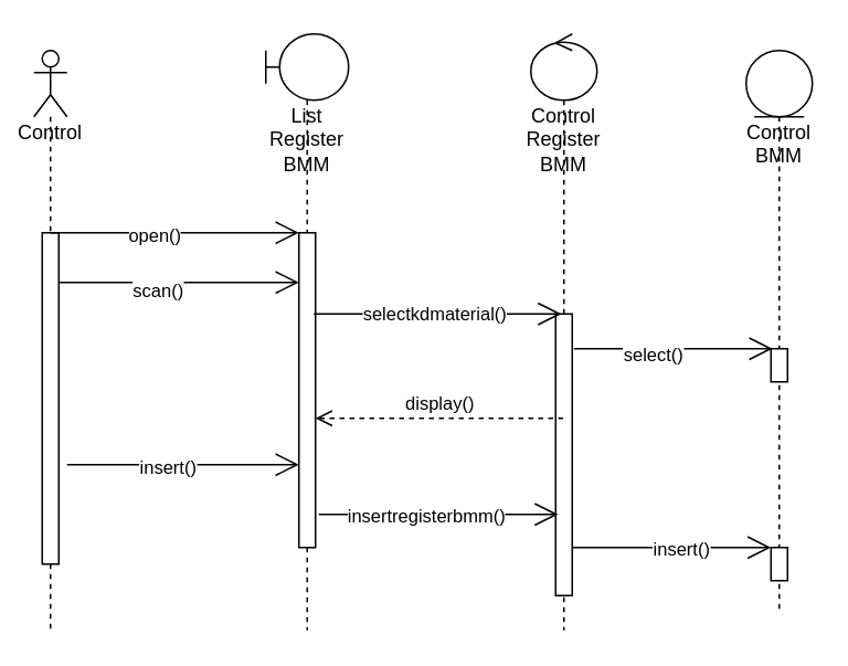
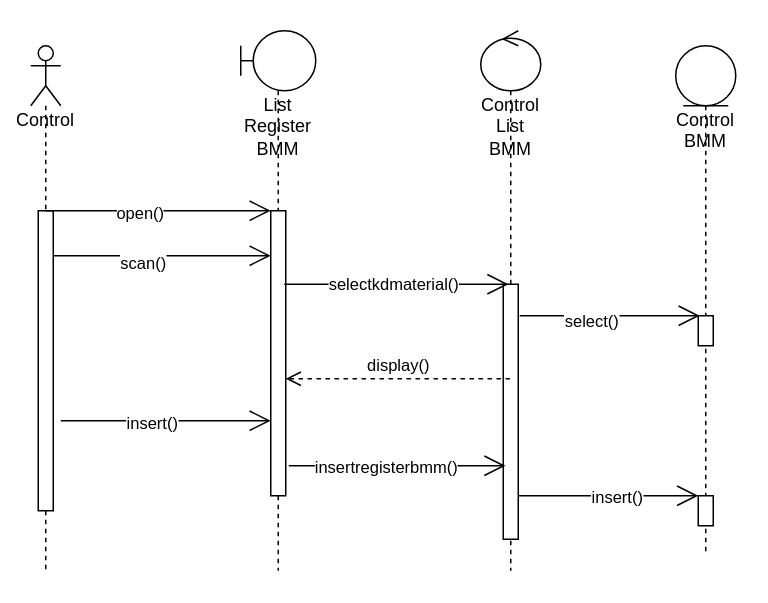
  <mxCell id="0" />
  <mxCell id="1" parent="0" />
  <mxCell id="2" value="Control" style="shape=umlLifeline;participant=umlActor;perimeter=lifelinePerimeter;whiteSpace=wrap;html=1;container=1;collapsible=0;recursiveResize=0;verticalAlign=top;spacingTop=36;outlineConnect=0;" parent="1" vertex="1"><mxGeometry x="20" y="30" width="20" height="350" as="geometry" /></mxCell>
  <mxCell id="3" value="" style="html=1;points=[];perimeter=orthogonalPerimeter;" parent="2" vertex="1"><mxGeometry x="5" y="110" width="10" height="200" as="geometry" /></mxCell>
  <mxCell id="4" value="List Register BMM" style="shape=umlLifeline;participant=umlBoundary;perimeter=lifelinePerimeter;whiteSpace=wrap;html=1;container=1;collapsible=0;recursiveResize=0;verticalAlign=top;spacingTop=36;outlineConnect=0;" parent="1" vertex="1"><mxGeometry x="160" y="20" width="50" height="360" as="geometry" /></mxCell>
  <mxCell id="5" value="" style="html=1;points=[];perimeter=orthogonalPerimeter;" parent="4" vertex="1"><mxGeometry x="20" y="120" width="10" height="190" as="geometry" /></mxCell>
  <mxCell id="6" value="" style="endArrow=open;endFill=1;endSize=12;html=1;rounded=0;fontSize=11;" edge="1" parent="4"><mxGeometry width="160" relative="1" as="geometry"><mxPoint x="-125" y="150" as="sourcePoint" /><mxPoint x="20" y="150" as="targetPoint" /></mxGeometry></mxCell>
  <mxCell id="7" value="scan()" style="edgeLabel;html=1;align=center;verticalAlign=middle;resizable=0;points=[];fontSize=11;" vertex="1" connectable="0" parent="6"><mxGeometry x="-0.186" y="-4" relative="1" as="geometry"><mxPoint as="offset" /></mxGeometry></mxCell>
- <mxCell id="8" value="Control Register BMM" style="shape=umlLifeline;participant=umlControl;perimeter=lifelinePerimeter;whiteSpace=wrap;html=1;container=1;collapsible=0;recursiveResize=0;verticalAlign=top;spacingTop=36;outlineConnect=0;" parent="1" vertex="1"><mxGeometry x="320" y="20" width="40" height="360" as="geometry" /></mxCell>
+ <mxCell id="8" value="Control List BMM" style="shape=umlLifeline;participant=umlControl;perimeter=lifelinePerimeter;whiteSpace=wrap;html=1;container=1;collapsible=0;recursiveResize=0;verticalAlign=top;spacingTop=36;outlineConnect=0;" parent="1" vertex="1"><mxGeometry x="320" y="20" width="40" height="360" as="geometry" /></mxCell>
  <mxCell id="9" value="" style="html=1;points=[];perimeter=orthogonalPerimeter;" parent="8" vertex="1"><mxGeometry x="15" y="169" width="10" height="170" as="geometry" /></mxCell>
  <mxCell id="10" value="Control BMM" style="shape=umlLifeline;participant=umlEntity;perimeter=lifelinePerimeter;whiteSpace=wrap;html=1;container=1;collapsible=0;recursiveResize=0;verticalAlign=top;spacingTop=36;outlineConnect=0;" parent="1" vertex="1"><mxGeometry x="450" y="30" width="40" height="340" as="geometry" /></mxCell>
  <mxCell id="11" value="" style="html=1;points=[];perimeter=orthogonalPerimeter;" parent="10" vertex="1"><mxGeometry x="15" y="300" width="10" height="20" as="geometry" /></mxCell>
  <mxCell id="12" value="" style="html=1;points=[];perimeter=orthogonalPerimeter;" vertex="1" parent="10"><mxGeometry x="15" y="180" width="10" height="20" as="geometry" /></mxCell>
  <mxCell id="13" value="" style="endArrow=open;endFill=1;endSize=12;html=1;rounded=0;" parent="1" edge="1"><mxGeometry width="160" relative="1" as="geometry"><mxPoint x="30" y="140" as="sourcePoint" /><mxPoint x="180" y="140" as="targetPoint" /></mxGeometry></mxCell>
  <mxCell id="14" value="open()" style="edgeLabel;html=1;align=center;verticalAlign=middle;resizable=0;points=[];" parent="13" vertex="1" connectable="0"><mxGeometry x="-0.173" y="-1" relative="1" as="geometry"><mxPoint as="offset" /></mxGeometry></mxCell>
  <mxCell id="15" value="" style="endArrow=open;endFill=1;endSize=12;html=1;rounded=0;" parent="1" edge="1"><mxGeometry width="160" relative="1" as="geometry"><mxPoint x="192" y="310" as="sourcePoint" /><mxPoint x="336.5" y="310" as="targetPoint" /><Array as="points"><mxPoint x="247" y="310" /></Array></mxGeometry></mxCell>
  <mxCell id="16" value="insertregisterbmm()" style="edgeLabel;html=1;align=center;verticalAlign=middle;resizable=0;points=[];" parent="15" vertex="1" connectable="0"><mxGeometry x="-0.3" y="1" relative="1" as="geometry"><mxPoint x="13" y="1" as="offset" /></mxGeometry></mxCell>
  <mxCell id="17" value="" style="endArrow=open;endFill=1;endSize=12;html=1;rounded=0;" parent="1" edge="1"><mxGeometry width="160" relative="1" as="geometry"><mxPoint x="40" y="280" as="sourcePoint" /><mxPoint x="180" y="280" as="targetPoint" /><Array as="points" /></mxGeometry></mxCell>
  <mxCell id="18" value="insert()" style="edgeLabel;html=1;align=center;verticalAlign=middle;resizable=0;points=[];" parent="17" vertex="1" connectable="0"><mxGeometry x="-0.343" y="-1" relative="1" as="geometry"><mxPoint x="14" as="offset" /></mxGeometry></mxCell>
  <mxCell id="19" value="" style="endArrow=open;endFill=1;endSize=12;html=1;rounded=0;" edge="1" parent="1"><mxGeometry width="160" relative="1" as="geometry"><mxPoint x="345" y="330" as="sourcePoint" /><mxPoint x="465" y="330" as="targetPoint" /><Array as="points" /></mxGeometry></mxCell>
  <mxCell id="20" value="insert()" style="edgeLabel;html=1;align=center;verticalAlign=middle;resizable=0;points=[];" vertex="1" connectable="0" parent="19"><mxGeometry x="-0.343" y="-1" relative="1" as="geometry"><mxPoint x="26" y="-1" as="offset" /></mxGeometry></mxCell>
  <mxCell id="21" value="" style="endArrow=open;endFill=1;endSize=12;html=1;rounded=0;fontSize=11;" edge="1" parent="1"><mxGeometry width="160" relative="1" as="geometry"><mxPoint x="189" y="189" as="sourcePoint" /><mxPoint x="338.5" y="189" as="targetPoint" /><Array as="points"><mxPoint x="270" y="189" /></Array></mxGeometry></mxCell>
  <mxCell id="22" value="selectkdmaterial()" style="edgeLabel;html=1;align=center;verticalAlign=middle;resizable=0;points=[];fontSize=11;" vertex="1" connectable="0" parent="21"><mxGeometry x="-0.2" relative="1" as="geometry"><mxPoint x="12" y="-1" as="offset" /></mxGeometry></mxCell>
  <mxCell id="23" value="" style="endArrow=open;endFill=1;endSize=12;html=1;rounded=0;fontSize=11;" edge="1" parent="1"><mxGeometry width="160" relative="1" as="geometry"><mxPoint x="346" y="210" as="sourcePoint" /><mxPoint x="466" y="210" as="targetPoint" /></mxGeometry></mxCell>
  <mxCell id="24" value="select()" style="edgeLabel;html=1;align=center;verticalAlign=middle;resizable=0;points=[];fontSize=11;" vertex="1" connectable="0" parent="23"><mxGeometry x="-0.217" y="-3" relative="1" as="geometry"><mxPoint as="offset" /></mxGeometry></mxCell>
  <mxCell id="25" value="display()" style="html=1;verticalAlign=bottom;endArrow=open;dashed=1;endSize=8;rounded=0;fontSize=11;" edge="1" parent="1"><mxGeometry relative="1" as="geometry"><mxPoint x="339.5" y="252" as="sourcePoint" /><mxPoint x="190" y="252" as="targetPoint" /></mxGeometry></mxCell>
